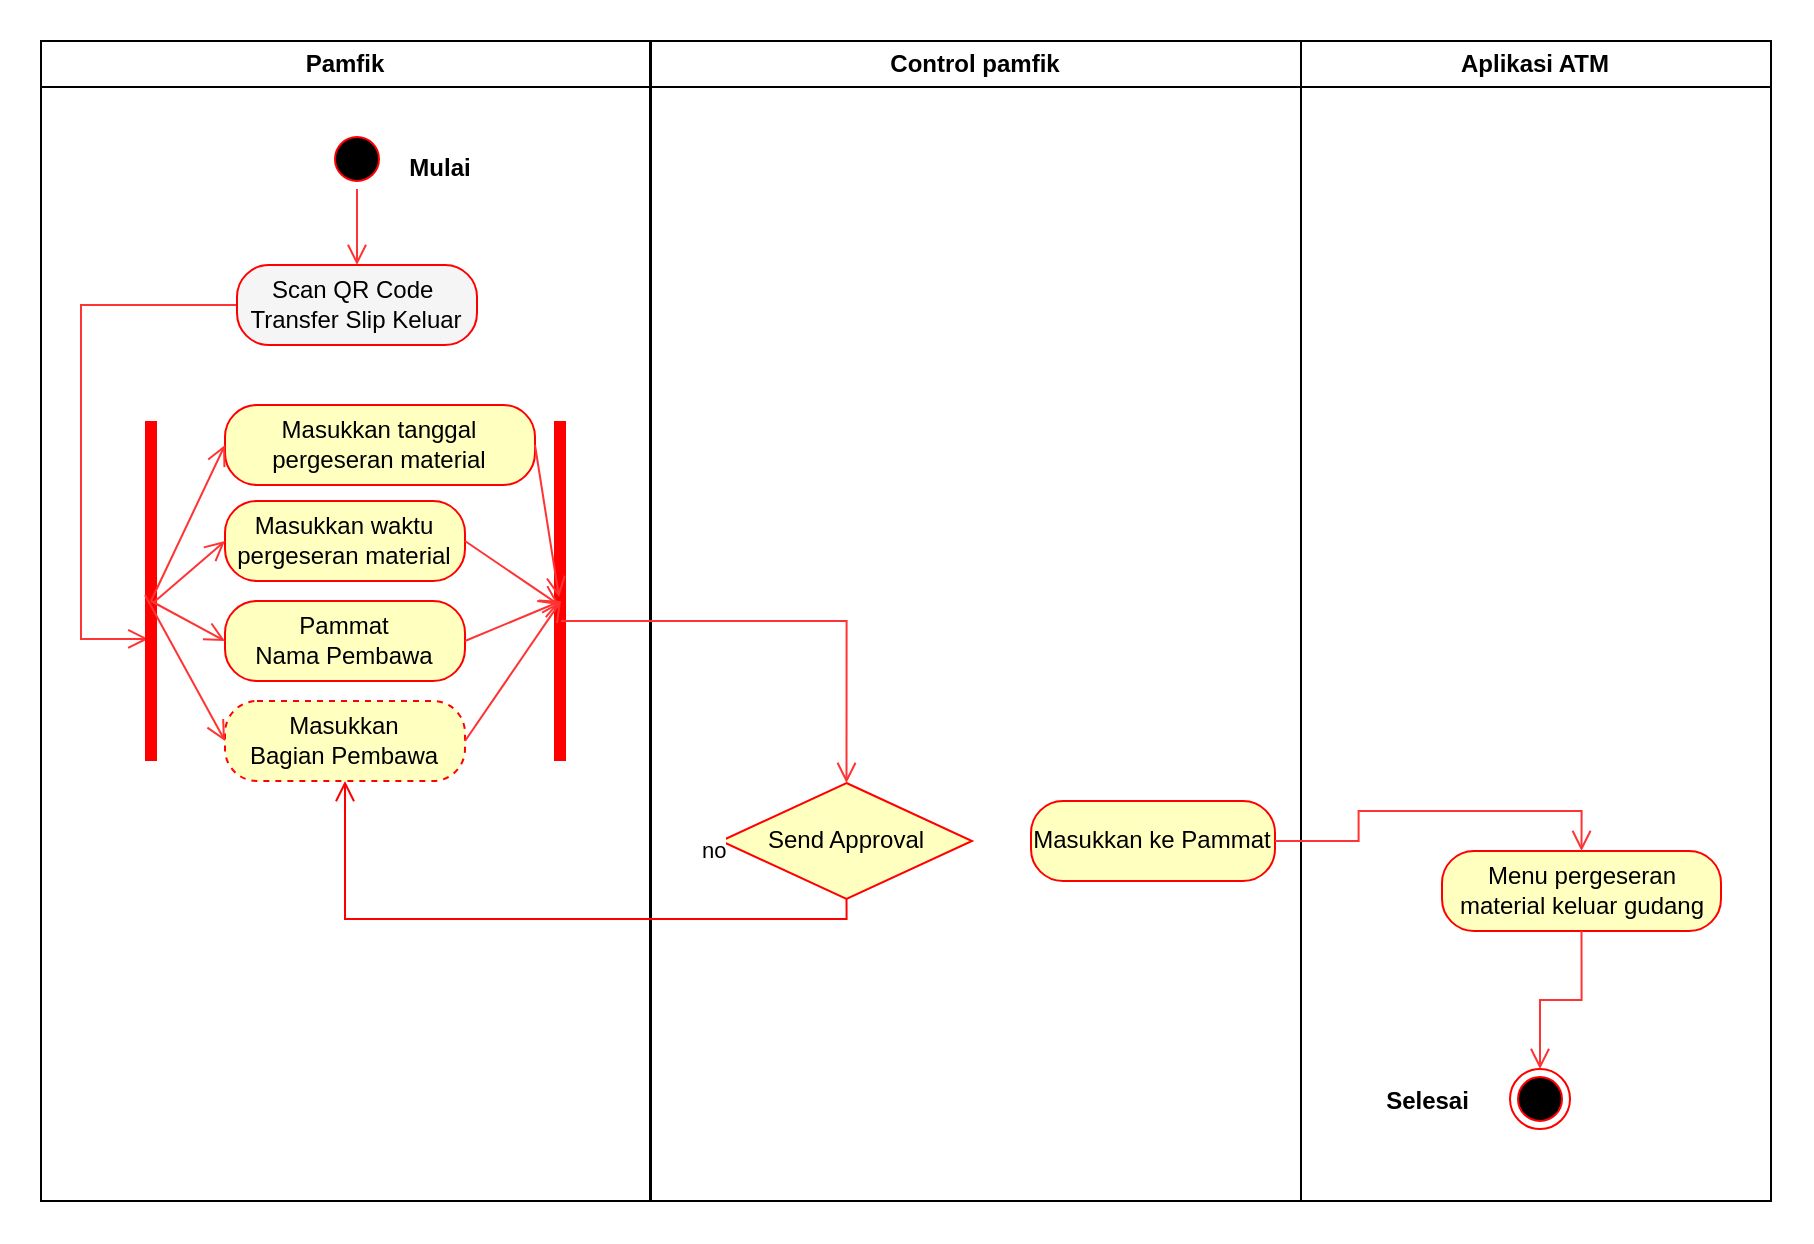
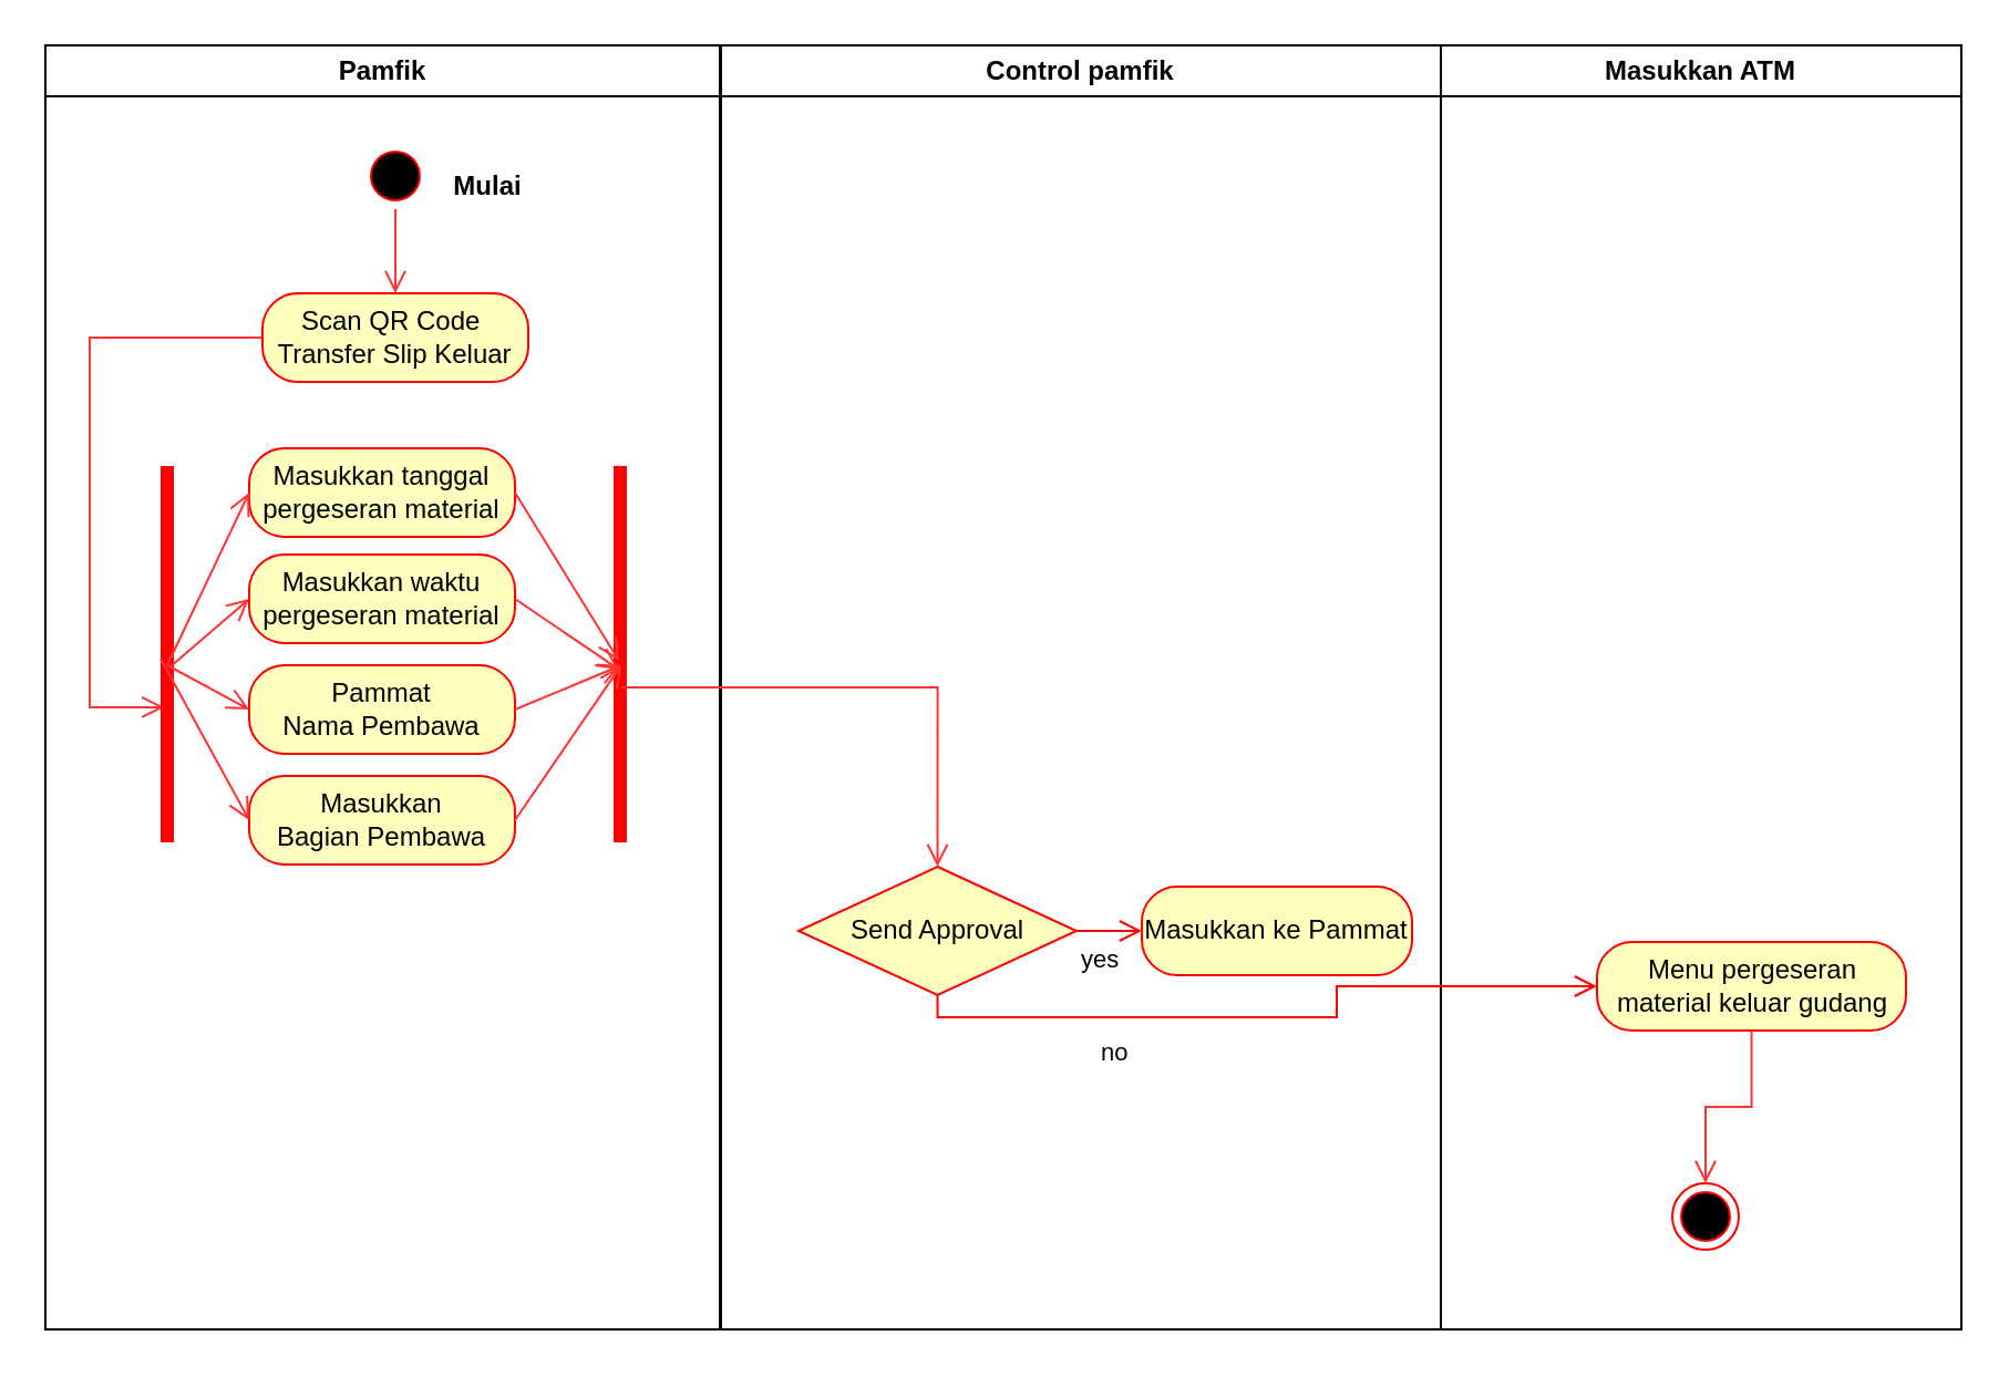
  <mxCell id="0" />
  <mxCell id="1" parent="0" />
  <mxCell id="2" value="Pamfik" style="swimlane;whiteSpace=wrap" vertex="1" parent="1"><mxGeometry x="20" y="20" width="304.5" height="580" as="geometry" /></mxCell>
  <mxCell id="3" value="Mulai" style="text;align=center;fontStyle=1;verticalAlign=middle;spacingLeft=3;spacingRight=3;strokeColor=none;rotatable=0;points=[[0,0.5],[1,0.5]];portConstraint=eastwest;" vertex="1" parent="2"><mxGeometry x="160" y="50" width="80" height="26" as="geometry" /></mxCell>
- <mxCell id="4" value="Masukkan tanggal&lt;br&gt;pergeseran material" style="rounded=1;whiteSpace=wrap;html=1;arcSize=40;fontColor=#000000;fillColor=#ffffc0;strokeColor=#ff0000;" vertex="1" parent="2"><mxGeometry x="92" y="182" width="155" height="40" as="geometry" /></mxCell>
+ <mxCell id="4" value="Masukkan tanggal&lt;br&gt;pergeseran material" style="rounded=1;whiteSpace=wrap;html=1;arcSize=40;fontColor=#000000;fillColor=#ffffc0;strokeColor=#ff0000;" vertex="1" parent="2"><mxGeometry x="92" y="182" width="120" height="40" as="geometry" /></mxCell>
  <mxCell id="5" style="edgeStyle=orthogonalEdgeStyle;rounded=0;orthogonalLoop=1;jettySize=auto;html=1;exitX=0;exitY=0.5;exitDx=0;exitDy=0;strokeColor=#FF3333;endArrow=open;endFill=0;endSize=8;entryX=0.641;entryY=0.633;entryDx=0;entryDy=0;entryPerimeter=0;" edge="1" parent="2" source="6" target="12"><mxGeometry relative="1" as="geometry"><Array as="points"><mxPoint x="20" y="132" /><mxPoint x="20" y="299" /></Array></mxGeometry></mxCell>
- <mxCell id="6" value="Scan QR Code&amp;nbsp;&lt;br&gt;Transfer Slip Keluar" style="rounded=1;whiteSpace=wrap;html=1;arcSize=40;fontColor=#000000;fillColor=#f5f5f5;strokeColor=#ff0000;" vertex="1" parent="2"><mxGeometry x="98" y="112" width="120" height="40" as="geometry" /></mxCell>
+ <mxCell id="6" value="Scan QR Code&amp;nbsp;&lt;br&gt;Transfer Slip Keluar" style="rounded=1;whiteSpace=wrap;html=1;arcSize=40;fontColor=#000000;fillColor=#ffffc0;strokeColor=#ff0000;" vertex="1" parent="2"><mxGeometry x="98" y="112" width="120" height="40" as="geometry" /></mxCell>
  <mxCell id="7" style="edgeStyle=orthogonalEdgeStyle;rounded=0;orthogonalLoop=1;jettySize=auto;html=1;exitX=0.5;exitY=1;exitDx=0;exitDy=0;strokeColor=#FF3333;strokeWidth=1;endArrow=open;endFill=0;endSize=8;" edge="1" parent="2" source="6" target="6"><mxGeometry relative="1" as="geometry" /></mxCell>
  <mxCell id="8" value="Masukkan waktu pergeseran material" style="rounded=1;whiteSpace=wrap;html=1;arcSize=40;fontColor=#000000;fillColor=#ffffc0;strokeColor=#ff0000;" vertex="1" parent="2"><mxGeometry x="92" y="230" width="120" height="40" as="geometry" /></mxCell>
  <mxCell id="9" value="Pammat&lt;br&gt;Nama Pembawa" style="rounded=1;whiteSpace=wrap;html=1;arcSize=40;fontColor=#000000;fillColor=#ffffc0;strokeColor=#ff0000;" vertex="1" parent="2"><mxGeometry x="92" y="280" width="120" height="40" as="geometry" /></mxCell>
  <mxCell id="10" value="" style="shape=line;html=1;strokeWidth=6;strokeColor=#ff0000;direction=south;" vertex="1" parent="2"><mxGeometry x="254.5" y="190" width="10" height="170" as="geometry" /></mxCell>
- <mxCell id="11" value="Masukkan&lt;br&gt;Bagian Pembawa" style="rounded=1;whiteSpace=wrap;html=1;arcSize=40;fontColor=#000000;fillColor=#ffffc0;strokeColor=#ff0000;dashed=1;" vertex="1" parent="2"><mxGeometry x="92" y="330" width="120" height="40" as="geometry" /></mxCell>
+ <mxCell id="11" value="Masukkan&lt;br&gt;Bagian Pembawa" style="rounded=1;whiteSpace=wrap;html=1;arcSize=40;fontColor=#000000;fillColor=#ffffc0;strokeColor=#ff0000;" vertex="1" parent="2"><mxGeometry x="92" y="330" width="120" height="40" as="geometry" /></mxCell>
  <mxCell id="12" value="" style="shape=line;html=1;strokeWidth=6;strokeColor=#ff0000;direction=south;" vertex="1" parent="2"><mxGeometry x="50" y="190" width="10" height="170" as="geometry" /></mxCell>
  <mxCell id="13" value="" style="endArrow=open;endFill=1;endSize=8;html=1;rounded=0;strokeColor=#FF3333;entryX=0.518;entryY=0.55;entryDx=0;entryDy=0;exitX=1;exitY=0.5;exitDx=0;exitDy=0;entryPerimeter=0;" edge="1" parent="2" source="4" target="10"><mxGeometry width="160" relative="1" as="geometry"><mxPoint x="30" y="370" as="sourcePoint" /><mxPoint x="100.93" y="402" as="targetPoint" /><Array as="points" /></mxGeometry></mxCell>
  <mxCell id="14" value="" style="endArrow=open;endFill=1;endSize=8;html=1;rounded=0;strokeColor=#FF3333;entryX=0.541;entryY=0.55;entryDx=0;entryDy=0;exitX=1;exitY=0.5;exitDx=0;exitDy=0;entryPerimeter=0;" edge="1" parent="2" source="8" target="10"><mxGeometry width="160" relative="1" as="geometry"><mxPoint x="222" y="212" as="sourcePoint" /><mxPoint x="269" y="288.06" as="targetPoint" /><Array as="points" /></mxGeometry></mxCell>
  <mxCell id="15" value="" style="endArrow=open;endFill=1;endSize=8;html=1;rounded=0;strokeColor=#FF3333;entryX=0;entryY=0.5;entryDx=0;entryDy=0;" edge="1" parent="2" target="4"><mxGeometry width="160" relative="1" as="geometry"><mxPoint x="55" y="280" as="sourcePoint" /><mxPoint x="270" y="290" as="targetPoint" /><Array as="points" /></mxGeometry></mxCell>
  <mxCell id="16" value="" style="endArrow=open;endFill=1;endSize=8;html=1;rounded=0;strokeColor=#FF3333;entryX=0;entryY=0.5;entryDx=0;entryDy=0;exitX=0.535;exitY=0.4;exitDx=0;exitDy=0;exitPerimeter=0;" edge="1" parent="2" source="12" target="8"><mxGeometry width="160" relative="1" as="geometry"><mxPoint x="60" y="280" as="sourcePoint" /><mxPoint x="102" y="212" as="targetPoint" /><Array as="points" /></mxGeometry></mxCell>
  <mxCell id="17" value="" style="endArrow=open;endFill=1;endSize=8;html=1;rounded=0;strokeColor=#FF3333;entryX=0;entryY=0.5;entryDx=0;entryDy=0;" edge="1" parent="2" target="9"><mxGeometry width="160" relative="1" as="geometry"><mxPoint x="55" y="280" as="sourcePoint" /><mxPoint x="102" y="260" as="targetPoint" /><Array as="points" /></mxGeometry></mxCell>
  <mxCell id="18" value="" style="endArrow=open;endFill=1;endSize=8;html=1;rounded=0;strokeColor=#FF3333;entryX=0;entryY=0.5;entryDx=0;entryDy=0;exitX=0.512;exitY=0.8;exitDx=0;exitDy=0;exitPerimeter=0;" edge="1" parent="2" source="12" target="11"><mxGeometry width="160" relative="1" as="geometry"><mxPoint x="69" y="300" as="sourcePoint" /><mxPoint x="102" y="310" as="targetPoint" /><Array as="points" /></mxGeometry></mxCell>
  <mxCell id="19" value="Control pamfik" style="swimlane;whiteSpace=wrap" vertex="1" parent="1"><mxGeometry x="325" y="20" width="325" height="580" as="geometry" /></mxCell>
  <mxCell id="20" value="Send Approval" style="rhombus;whiteSpace=wrap;html=1;fillColor=#ffffc0;strokeColor=#ff0000;strokeWidth=1;" vertex="1" parent="19"><mxGeometry x="35" y="371" width="125.5" height="58" as="geometry" /></mxCell>
  <mxCell id="21" value="Masukkan ke Pammat" style="rounded=1;whiteSpace=wrap;html=1;arcSize=40;fontColor=#000000;fillColor=#ffffc0;strokeColor=#ff0000;strokeWidth=1;" vertex="1" parent="19"><mxGeometry x="190" y="380" width="122" height="40" as="geometry" /></mxCell>
- <mxCell id="23" value="Aplikasi ATM" style="swimlane;whiteSpace=wrap" vertex="1" parent="1"><mxGeometry x="650" y="20" width="235" height="580" as="geometry" /></mxCell>
+ <mxCell id="22" value="yes" style="edgeStyle=orthogonalEdgeStyle;html=1;align=left;verticalAlign=top;endArrow=open;endSize=8;strokeColor=#ff0000;rounded=0;exitX=1;exitY=0.5;exitDx=0;exitDy=0;entryX=0;entryY=0.5;entryDx=0;entryDy=0;" edge="1" parent="19" source="20" target="21"><mxGeometry x="-1" relative="1" as="geometry"><mxPoint x="195" y="400" as="targetPoint" /><mxPoint x="218.5" y="424" as="sourcePoint" /></mxGeometry></mxCell>
+ <mxCell id="23" value="Masukkan ATM" style="swimlane;whiteSpace=wrap" vertex="1" parent="1"><mxGeometry x="650" y="20" width="235" height="580" as="geometry" /></mxCell>
  <mxCell id="24" value="" style="ellipse;html=1;shape=endState;fillColor=#000000;strokeColor=#ff0000;strokeWidth=1;" vertex="1" parent="23"><mxGeometry x="104.5" y="514" width="30" height="30" as="geometry" /></mxCell>
- <mxCell id="25" value="Selesai" style="text;align=center;fontStyle=1;verticalAlign=middle;spacingLeft=3;spacingRight=3;strokeColor=none;rotatable=0;points=[[0,0.5],[1,0.5]];portConstraint=eastwest;" vertex="1" parent="23"><mxGeometry x="25" y="515" width="77.5" height="29" as="geometry" /></mxCell>
  <mxCell id="26" value="Menu pergeseran&lt;br&gt;material keluar gudang" style="rounded=1;whiteSpace=wrap;html=1;arcSize=40;fontColor=#000000;fillColor=#ffffc0;strokeColor=#ff0000;strokeWidth=1;" vertex="1" parent="23"><mxGeometry x="70.5" y="405" width="139.5" height="40" as="geometry" /></mxCell>
  <mxCell id="27" style="edgeStyle=orthogonalEdgeStyle;rounded=0;orthogonalLoop=1;jettySize=auto;html=1;entryX=0.5;entryY=0;entryDx=0;entryDy=0;strokeColor=#FF3333;strokeWidth=1;endArrow=open;endFill=0;endSize=8;exitX=0.5;exitY=1;exitDx=0;exitDy=0;" edge="1" parent="23" source="26" target="24"><mxGeometry relative="1" as="geometry"><mxPoint x="40" y="469" as="sourcePoint" /></mxGeometry></mxCell>
- <mxCell id="28" style="edgeStyle=orthogonalEdgeStyle;rounded=0;orthogonalLoop=1;jettySize=auto;html=1;exitX=1;exitY=0.5;exitDx=0;exitDy=0;entryX=0.5;entryY=0;entryDx=0;entryDy=0;strokeColor=#FF3333;endArrow=open;endFill=0;endSize=8;" edge="1" parent="1" source="21" target="26"><mxGeometry relative="1" as="geometry" /></mxCell>
  <mxCell id="29" value="" style="ellipse;shape=startState;fillColor=#000000;strokeColor=#ff0000;" vertex="1" parent="1"><mxGeometry x="163" y="64" width="30" height="30" as="geometry" /></mxCell>
  <mxCell id="30" style="edgeStyle=orthogonalEdgeStyle;rounded=0;orthogonalLoop=1;jettySize=auto;html=1;exitX=0.5;exitY=1;exitDx=0;exitDy=0;strokeColor=#FF3333;strokeWidth=1;endArrow=open;endFill=0;endSize=8;entryX=0.5;entryY=0;entryDx=0;entryDy=0;" edge="1" parent="1" source="29" target="6"><mxGeometry relative="1" as="geometry"><Array as="points" /><mxPoint x="190.07" y="190" as="targetPoint" /></mxGeometry></mxCell>
  <mxCell id="31" style="edgeStyle=orthogonalEdgeStyle;rounded=0;orthogonalLoop=1;jettySize=auto;html=1;strokeColor=#FF3333;endArrow=open;endFill=0;endSize=8;entryX=0.5;entryY=0;entryDx=0;entryDy=0;" edge="1" parent="1" target="20"><mxGeometry relative="1" as="geometry"><mxPoint x="280" y="310" as="sourcePoint" /><mxPoint x="83.67" y="328.97" as="targetPoint" /><Array as="points"><mxPoint x="423" y="310" /></Array></mxGeometry></mxCell>
- <mxCell id="32" value="no" style="edgeStyle=orthogonalEdgeStyle;html=1;align=left;verticalAlign=bottom;endArrow=open;endSize=8;strokeColor=#ff0000;rounded=0;strokeWidth=1;exitX=0.5;exitY=1;exitDx=0;exitDy=0;" edge="1" parent="1" source="20" target="11"><mxGeometry x="-0.489" y="-25" relative="1" as="geometry"><mxPoint x="680" y="680" as="targetPoint" /><mxPoint x="480.75" y="473" as="sourcePoint" /><mxPoint as="offset" /></mxGeometry></mxCell>
+ <mxCell id="32" value="no" style="edgeStyle=orthogonalEdgeStyle;html=1;align=left;verticalAlign=bottom;endArrow=open;endSize=8;strokeColor=#ff0000;rounded=0;strokeWidth=1;exitX=0.5;exitY=1;exitDx=0;exitDy=0;entryX=0;entryY=0.5;entryDx=0;entryDy=0;" edge="1" parent="1" source="20" target="26"><mxGeometry x="-0.489" y="-25" relative="1" as="geometry"><mxPoint x="680" y="680" as="targetPoint" /><mxPoint x="480.75" y="473" as="sourcePoint" /><mxPoint as="offset" /></mxGeometry></mxCell>
  <mxCell id="33" value="" style="endArrow=open;endFill=1;endSize=8;html=1;rounded=0;strokeColor=#FF3333;exitX=1;exitY=0.5;exitDx=0;exitDy=0;" edge="1" parent="1" source="9"><mxGeometry width="160" relative="1" as="geometry"><mxPoint x="242" y="280" as="sourcePoint" /><mxPoint x="280" y="300" as="targetPoint" /><Array as="points" /></mxGeometry></mxCell>
  <mxCell id="34" value="" style="endArrow=open;endFill=1;endSize=8;html=1;rounded=0;strokeColor=#FF3333;exitX=1;exitY=0.5;exitDx=0;exitDy=0;" edge="1" parent="1" source="11"><mxGeometry width="160" relative="1" as="geometry"><mxPoint x="242" y="330" as="sourcePoint" /><mxPoint x="280" y="300" as="targetPoint" /><Array as="points" /></mxGeometry></mxCell>
